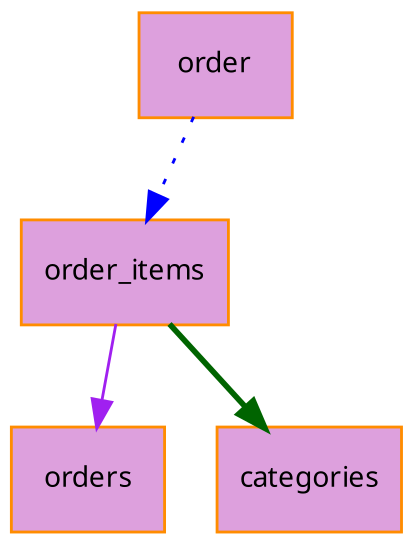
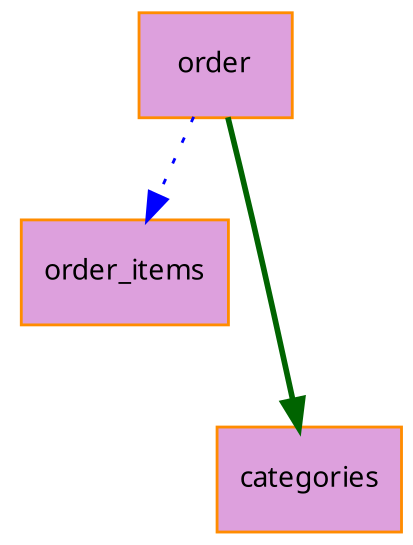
  digraph {
    fontname=Verdana
    fontsize=10
    node [color=darkorange fillcolor=plum fontname=Verdana fontsize=10 shape=record style=filled]
    order_items
-   orders
    n3 [label=order]
    categories
-   order_items -> orders [color=purple style=solid]
    n3 -> order_items [color=blue style=dotted]
-   order_items -> categories [color=darkgreen style=bold]
+   n3 -> categories [color=darkgreen style=bold]
  }
